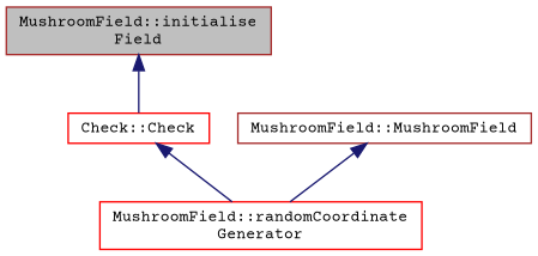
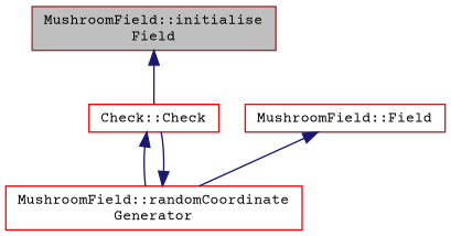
  digraph {
    fontname="Courier Prime"
    rankdir=TB
    node [color=brown fillcolor=white fontname="Courier Prime" fontsize=10 shape=record style=filled]
    edge [color=midnightblue dir=back fontname="Courier Prime" fontsize=10 labelfontname=Helvetica labelfontsize=10 style=solid]
    n1 [fillcolor=grey75 fontcolor=black height=0.2 label="MushroomField::initialise\lField" width=0.4]
    n2 [color=red height=0.2 label="Check::Check" width=0.4]
    n3 [color=red height=0.2 label="MushroomField::randomCoordinate\lGenerator" width=0.4]
-   n4 [height=0.2 label="MushroomField::MushroomField" width=0.4]
+   n4 [height=0.2 label="MushroomField::Field" width=0.4]
    n1 -> n2
    n2 -> n3
+   n3 -> n2
    n4 -> n3
  }
